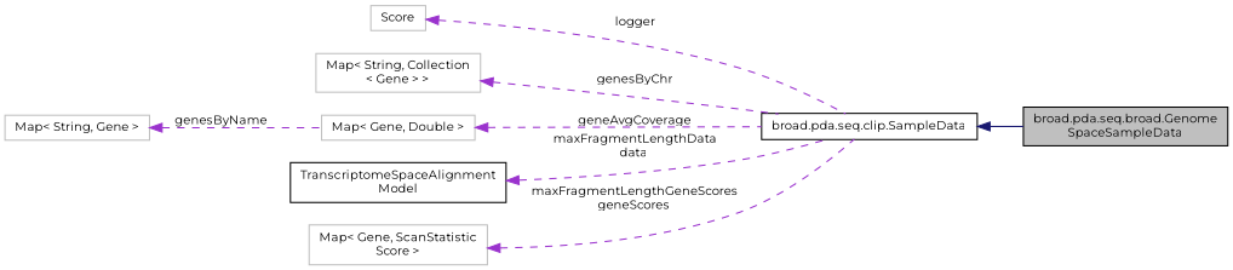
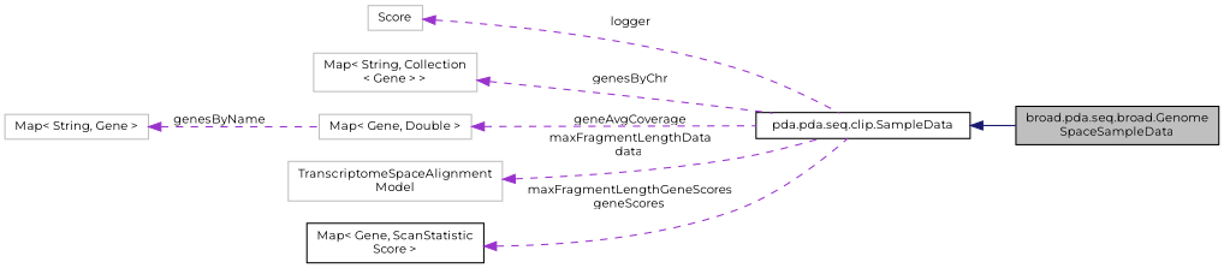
  digraph {
    fontname=Montserrat
    rankdir=LR
    node [color=grey75 fillcolor=white fontname=Montserrat fontsize=10 shape=record style=filled]
    edge [color=darkorchid3 dir=back fontname=Montserrat fontsize=10 labelfontname=Helvetica labelfontsize=10 style=dashed]
    n1 [color=black fillcolor=grey75 fontcolor=black height=0.2 label="broad.pda.seq.broad.Genome\lSpaceSampleData" width=0.4]
-   n2 [color=black height=0.2 label="broad.pda.seq.clip.SampleData" width=0.4]
+   n2 [color=black height=0.2 label="pda.pda.seq.clip.SampleData" width=0.4]
    n3 [height=0.2 label=Score width=0.4]
    n4 [height=0.2 label="Map\< String, Collection\l\< Gene \> \>" width=0.4]
    n5 [height=0.2 label="Map\< Gene, Double \>" width=0.4]
-   n6 [color=black height=0.2 label="TranscriptomeSpaceAlignment\lModel" width=0.4]
-   n7 [height=0.2 label="Map\< Gene, ScanStatistic\lScore \>" width=0.4]
+   n6 [height=0.2 label="TranscriptomeSpaceAlignment\lModel" width=0.4]
+   n7 [color=black height=0.2 label="Map\< Gene, ScanStatistic\lScore \>" width=0.4]
    n8 [height=0.2 label="Map\< String, Gene \>" width=0.4]
    n2 -> n1 [color=midnightblue style=solid]
    n3 -> n2 [label=" logger"]
    n4 -> n2 [label=" genesByChr"]
    n5 -> n2 [label=" geneAvgCoverage"]
    n6 -> n2 [label=" maxFragmentLengthData\ndata"]
    n7 -> n2 [label=" maxFragmentLengthGeneScores\ngeneScores"]
    n8 -> n5 [label=" genesByName"]
  }
